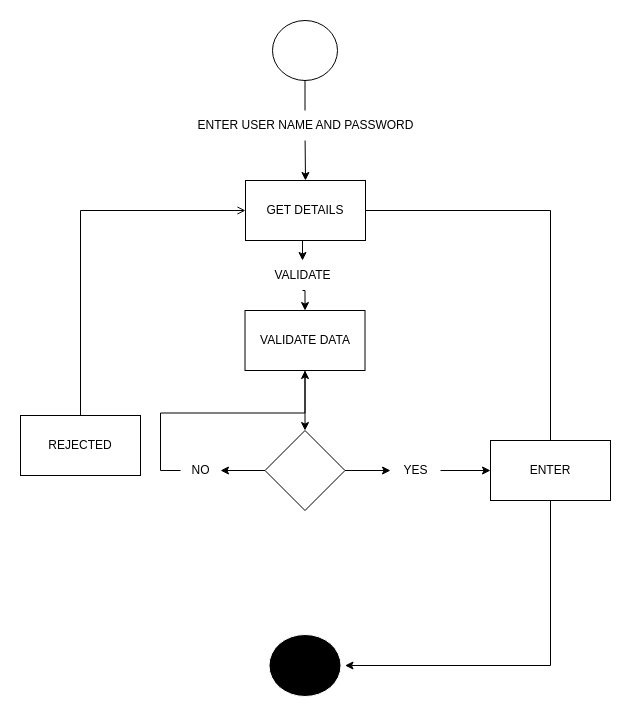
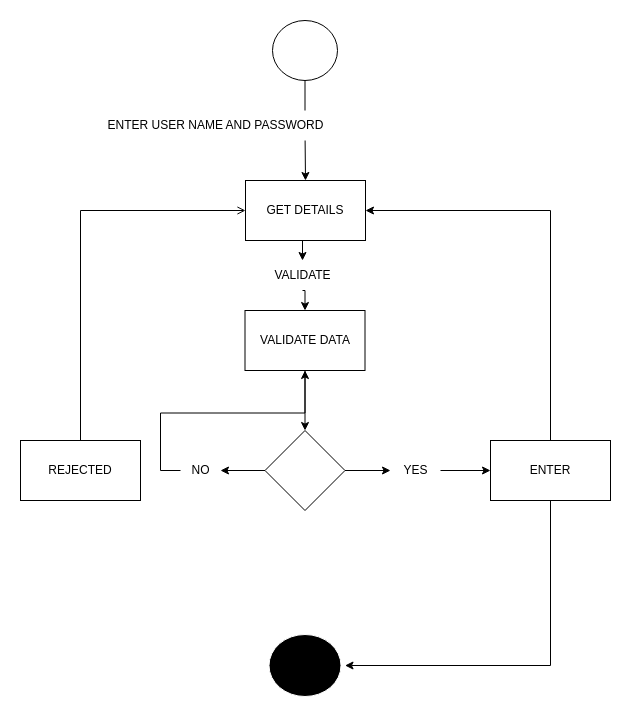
  <mxCell id="0" />
  <mxCell id="1" parent="0" />
  <mxCell id="2" style="edgeStyle=orthogonalEdgeStyle;rounded=0;orthogonalLoop=1;jettySize=auto;html=1;exitX=0.5;exitY=1;exitDx=0;exitDy=0;entryX=0.5;entryY=0;entryDx=0;entryDy=0;" edge="1" parent="1" source="3" target="5"><mxGeometry relative="1" as="geometry" /></mxCell>
  <mxCell id="3" value="" style="ellipse;whiteSpace=wrap;html=1;strokeColor=light-dark(#000000,#000000);fillColor=light-dark(#FFFFFF,#FAFAFA);" vertex="1" parent="1"><mxGeometry x="272" y="20" width="65" height="60" as="geometry" /></mxCell>
  <mxCell id="4" style="edgeStyle=orthogonalEdgeStyle;rounded=0;orthogonalLoop=1;jettySize=auto;html=1;exitX=0.5;exitY=1;exitDx=0;exitDy=0;entryX=0.5;entryY=0;entryDx=0;entryDy=0;" edge="1" parent="1" source="22" target="7"><mxGeometry relative="1" as="geometry" /></mxCell>
  <mxCell id="5" value="GET DETAILS" style="rounded=0;whiteSpace=wrap;html=1;fillColor=default;" vertex="1" parent="1"><mxGeometry x="245" y="180" width="120" height="60" as="geometry" /></mxCell>
  <mxCell id="6" style="edgeStyle=orthogonalEdgeStyle;rounded=0;orthogonalLoop=1;jettySize=auto;html=1;exitX=0.5;exitY=1;exitDx=0;exitDy=0;entryX=0.5;entryY=0;entryDx=0;entryDy=0;" edge="1" parent="1" source="7" target="15"><mxGeometry relative="1" as="geometry" /></mxCell>
  <mxCell id="7" value="VALIDATE DATA" style="rounded=0;whiteSpace=wrap;html=1;fillColor=default;" vertex="1" parent="1"><mxGeometry x="244.5" y="310" width="120" height="60" as="geometry" /></mxCell>
  <mxCell id="8" style="edgeStyle=orthogonalEdgeStyle;rounded=0;orthogonalLoop=1;jettySize=auto;html=1;exitX=0.5;exitY=0;exitDx=0;exitDy=0;entryX=0;entryY=0.5;entryDx=0;entryDy=0;endArrow=open;" edge="1" parent="1" source="9" target="5"><mxGeometry relative="1" as="geometry" /></mxCell>
- <mxCell id="9" value="REJECTED" style="rounded=0;whiteSpace=wrap;html=1;fillColor=default;" vertex="1" parent="1"><mxGeometry x="20" y="415" width="120" height="60" as="geometry" /></mxCell>
- <mxCell id="10" style="edgeStyle=orthogonalEdgeStyle;rounded=0;orthogonalLoop=1;jettySize=auto;html=1;exitX=0.5;exitY=0;exitDx=0;exitDy=0;entryX=1;entryY=0.5;entryDx=0;entryDy=0;endArrow=none;" edge="1" parent="1" source="12" target="5"><mxGeometry relative="1" as="geometry" /></mxCell>
+ <mxCell id="9" value="REJECTED" style="rounded=0;whiteSpace=wrap;html=1;fillColor=default;" vertex="1" parent="1"><mxGeometry x="20" y="440" width="120" height="60" as="geometry" /></mxCell>
+ <mxCell id="10" style="edgeStyle=orthogonalEdgeStyle;rounded=0;orthogonalLoop=1;jettySize=auto;html=1;exitX=0.5;exitY=0;exitDx=0;exitDy=0;entryX=1;entryY=0.5;entryDx=0;entryDy=0;" edge="1" parent="1" source="12" target="5"><mxGeometry relative="1" as="geometry" /></mxCell>
  <mxCell id="11" style="edgeStyle=orthogonalEdgeStyle;rounded=0;orthogonalLoop=1;jettySize=auto;html=1;exitX=0.5;exitY=1;exitDx=0;exitDy=0;entryX=1;entryY=0.5;entryDx=0;entryDy=0;" edge="1" parent="1" source="12" target="16"><mxGeometry relative="1" as="geometry" /></mxCell>
  <mxCell id="12" value="ENTER" style="rounded=0;whiteSpace=wrap;html=1;fillColor=default;" vertex="1" parent="1"><mxGeometry x="490" y="440" width="120" height="60" as="geometry" /></mxCell>
  <mxCell id="13" style="edgeStyle=orthogonalEdgeStyle;rounded=0;orthogonalLoop=1;jettySize=auto;html=1;exitX=1;exitY=0.5;exitDx=0;exitDy=0;entryX=0;entryY=0.5;entryDx=0;entryDy=0;" edge="1" parent="1" source="18" target="12"><mxGeometry relative="1" as="geometry" /></mxCell>
  <mxCell id="14" style="edgeStyle=orthogonalEdgeStyle;rounded=0;orthogonalLoop=1;jettySize=auto;html=1;exitX=0;exitY=0.5;exitDx=0;exitDy=0;" edge="1" parent="1" source="20" target="7"><mxGeometry relative="1" as="geometry" /></mxCell>
  <mxCell id="15" value="" style="rhombus;whiteSpace=wrap;html=1;" vertex="1" parent="1"><mxGeometry x="264.5" y="430" width="80" height="80" as="geometry" /></mxCell>
  <mxCell id="16" value="" style="ellipse;html=1;shape=endState;fillColor=#000000;strokeColor=light-dark(#FFFFFF,#FAFAFA);perimeterSpacing=0;strokeWidth=1;" vertex="1" parent="1"><mxGeometry x="264.5" y="630" width="80" height="70" as="geometry" /></mxCell>
  <mxCell id="17" value="" style="edgeStyle=orthogonalEdgeStyle;rounded=0;orthogonalLoop=1;jettySize=auto;html=1;exitX=1;exitY=0.5;exitDx=0;exitDy=0;entryX=0;entryY=0.5;entryDx=0;entryDy=0;" edge="1" parent="1" source="15" target="18"><mxGeometry relative="1" as="geometry"><mxPoint x="345" y="470" as="sourcePoint" /><mxPoint x="490" y="470" as="targetPoint" /></mxGeometry></mxCell>
  <mxCell id="18" value="YES" style="text;html=1;align=center;verticalAlign=middle;resizable=0;points=[];autosize=1;strokeColor=none;fillColor=none;" vertex="1" parent="1"><mxGeometry x="390" y="455" width="50" height="30" as="geometry" /></mxCell>
  <mxCell id="19" value="" style="edgeStyle=orthogonalEdgeStyle;rounded=0;orthogonalLoop=1;jettySize=auto;html=1;exitX=0;exitY=0.5;exitDx=0;exitDy=0;" edge="1" parent="1" source="15" target="20"><mxGeometry relative="1" as="geometry"><mxPoint x="265" y="470" as="sourcePoint" /><mxPoint x="140" y="470" as="targetPoint" /></mxGeometry></mxCell>
  <mxCell id="20" value="NO" style="text;html=1;align=center;verticalAlign=middle;resizable=0;points=[];autosize=1;strokeColor=none;fillColor=none;" vertex="1" parent="1"><mxGeometry x="180" y="455" width="40" height="30" as="geometry" /></mxCell>
  <mxCell id="21" value="" style="edgeStyle=orthogonalEdgeStyle;rounded=0;orthogonalLoop=1;jettySize=auto;html=1;exitX=0.5;exitY=1;exitDx=0;exitDy=0;entryX=0.5;entryY=0;entryDx=0;entryDy=0;" edge="1" parent="1" source="5" target="22"><mxGeometry relative="1" as="geometry"><mxPoint x="305" y="240" as="sourcePoint" /><mxPoint x="305" y="310" as="targetPoint" /></mxGeometry></mxCell>
  <mxCell id="22" value="VALIDATE" style="text;html=1;align=center;verticalAlign=middle;resizable=0;points=[];autosize=1;strokeColor=none;fillColor=none;" vertex="1" parent="1"><mxGeometry x="267" y="260" width="70" height="30" as="geometry" /></mxCell>
- <mxCell id="23" value="ENTER USER NAME AND PASSWORD" style="text;html=1;align=center;verticalAlign=middle;resizable=0;points=[];autosize=1;strokeColor=none;fillColor=default;" vertex="1" parent="1"><mxGeometry x="185" y="110" width="240" height="30" as="geometry" /></mxCell>
+ <mxCell id="23" value="ENTER USER NAME AND PASSWORD" style="text;html=1;align=center;verticalAlign=middle;resizable=0;points=[];autosize=1;strokeColor=none;fillColor=default;" vertex="1" parent="1"><mxGeometry x="95" y="110" width="240" height="30" as="geometry" /></mxCell>
